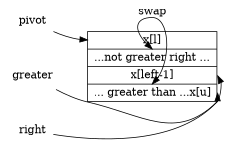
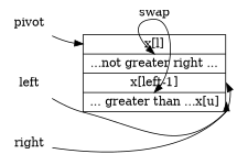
  digraph {
    rankdir=LR
    node [shape=plaintext]
    pivot
-   left [label=greater]
+   left
    right
    n4 [label="<p> x[l] | ...not greater right ... | <left> x[left-1] | <right> ... greater than ...x[u]" shape=record]
    subgraph sub_1 {
      rank=same
      pivot
      left
      right
    }
    pivot -> left [style=invis]
    pivot -> n4 [headport=p]
    left -> right [style=invis]
    left -> n4 [headport="left:e"]
    right -> n4 [headport="right:e"]
    n4 -> n4 [dir=both headport="left:s" label=swap tailport="p:s"]
  }
